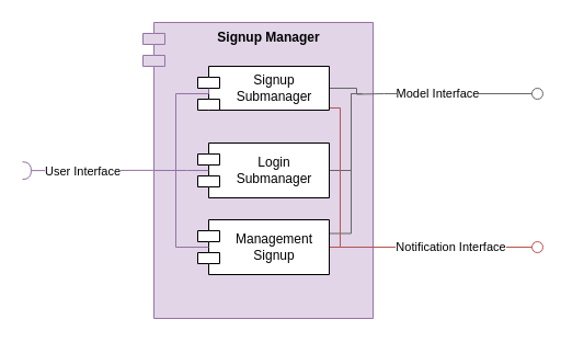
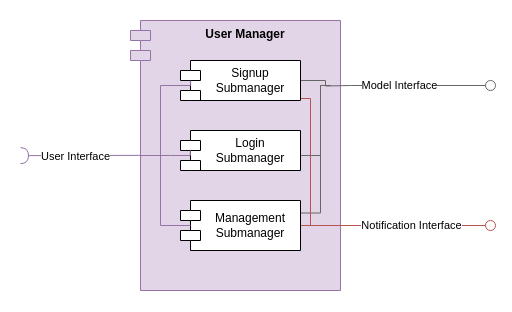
  <mxCell id="0" />
  <mxCell id="1" parent="0" />
  <mxCell id="2" value="" style="rounded=0;orthogonalLoop=1;jettySize=auto;html=1;endArrow=halfCircle;endFill=0;endSize=6;strokeWidth=1;sketch=0;fillColor=#e1d5e7;strokeColor=#9673a6;" edge="1" parent="1"><mxGeometry relative="1" as="geometry"><mxPoint x="140" y="154.86" as="sourcePoint" /><mxPoint x="20" y="155.15" as="targetPoint" /></mxGeometry></mxCell>
  <mxCell id="3" value="User Interface" style="edgeLabel;html=1;align=center;verticalAlign=middle;resizable=0;points=[];" connectable="0" vertex="1" parent="2"><mxGeometry x="0.377" relative="1" as="geometry"><mxPoint x="17" as="offset" /></mxGeometry></mxCell>
- <mxCell id="4" value="&lt;b&gt;Signup Manager&lt;/b&gt;" style="shape=module;align=left;spacingLeft=20;align=center;verticalAlign=top;whiteSpace=wrap;html=1;fillColor=#e1d5e7;strokeColor=#9673a6;" vertex="1" parent="1"><mxGeometry x="130" y="20" width="210" height="270" as="geometry" /></mxCell>
+ <mxCell id="4" value="&lt;b&gt;User Manager&lt;/b&gt;" style="shape=module;align=left;spacingLeft=20;align=center;verticalAlign=top;whiteSpace=wrap;html=1;fillColor=#e1d5e7;strokeColor=#9673a6;" vertex="1" parent="1"><mxGeometry x="130" y="20" width="210" height="270" as="geometry" /></mxCell>
  <mxCell id="5" style="edgeStyle=orthogonalEdgeStyle;rounded=0;orthogonalLoop=1;jettySize=auto;html=1;exitX=1;exitY=0.25;exitDx=0;exitDy=0;entryX=0;entryY=0.5;entryDx=0;entryDy=0;fillColor=#f5f5f5;strokeColor=#666666;endArrow=none;endFill=0;" edge="1" parent="1" source="7"><mxGeometry relative="1" as="geometry"><Array as="points"><mxPoint x="320" y="213" /><mxPoint x="320" y="85" /></Array><mxPoint x="330" y="85" as="targetPoint" /></mxGeometry></mxCell>
  <mxCell id="6" style="edgeStyle=orthogonalEdgeStyle;rounded=0;orthogonalLoop=1;jettySize=auto;html=1;fillColor=#f8cecc;strokeColor=#b85450;endArrow=none;endFill=0;" edge="1" parent="1" source="7"><mxGeometry relative="1" as="geometry"><mxPoint x="351" y="225" as="targetPoint" /></mxGeometry></mxCell>
- <mxCell id="7" value="Management&lt;div&gt;Signup&lt;/div&gt;" style="shape=module;align=left;spacingLeft=20;align=center;verticalAlign=middle;whiteSpace=wrap;html=1;" vertex="1" parent="1"><mxGeometry x="180" y="200" width="120" height="50" as="geometry" /></mxCell>
+ <mxCell id="7" value="Management&lt;div&gt;Submanager&lt;/div&gt;" style="shape=module;align=left;spacingLeft=20;align=center;verticalAlign=middle;whiteSpace=wrap;html=1;" vertex="1" parent="1"><mxGeometry x="180" y="200" width="120" height="50" as="geometry" /></mxCell>
  <mxCell id="8" style="edgeStyle=orthogonalEdgeStyle;rounded=0;orthogonalLoop=1;jettySize=auto;html=1;exitX=1;exitY=0.5;exitDx=0;exitDy=0;entryX=0;entryY=0.5;entryDx=0;entryDy=0;endArrow=none;endFill=0;fillColor=#f5f5f5;strokeColor=#666666;" edge="1" parent="1" source="9"><mxGeometry relative="1" as="geometry"><Array as="points"><mxPoint x="320" y="155" /><mxPoint x="320" y="85" /></Array><mxPoint x="330" y="85" as="targetPoint" /></mxGeometry></mxCell>
- <mxCell id="9" value="Login&lt;div&gt;Submanager&lt;/div&gt;" style="shape=module;align=left;spacingLeft=20;align=center;verticalAlign=middle;whiteSpace=wrap;html=1;" vertex="1" parent="1"><mxGeometry x="180" y="130" width="120" height="50" as="geometry" /></mxCell>
+ <mxCell id="9" value="Login&lt;div&gt;Submanager&lt;/div&gt;" style="shape=module;align=left;spacingLeft=20;align=center;verticalAlign=middle;whiteSpace=wrap;html=1;" vertex="1" parent="1"><mxGeometry x="180" y="130" width="120" height="40" as="geometry" /></mxCell>
  <mxCell id="10" style="edgeStyle=orthogonalEdgeStyle;rounded=0;orthogonalLoop=1;jettySize=auto;html=1;exitX=1;exitY=0.5;exitDx=0;exitDy=0;endArrow=none;endFill=0;fillColor=#f5f5f5;strokeColor=#666666;" edge="1" parent="1" source="12"><mxGeometry relative="1" as="geometry"><Array as="points" /><mxPoint x="350" y="85" as="targetPoint" /></mxGeometry></mxCell>
  <mxCell id="11" style="edgeStyle=orthogonalEdgeStyle;rounded=0;orthogonalLoop=1;jettySize=auto;html=1;exitX=1;exitY=0.75;exitDx=0;exitDy=0;fillColor=#f8cecc;strokeColor=#b85450;endArrow=none;endFill=0;" edge="1" parent="1" source="12"><mxGeometry relative="1" as="geometry"><mxPoint x="350" y="225" as="targetPoint" /><Array as="points"><mxPoint x="310" y="98" /><mxPoint x="310" y="225" /></Array></mxGeometry></mxCell>
  <mxCell id="12" value="Signup&lt;div&gt;Submanager&lt;/div&gt;" style="shape=module;align=left;spacingLeft=20;align=center;verticalAlign=middle;whiteSpace=wrap;html=1;" vertex="1" parent="1"><mxGeometry x="180" y="60" width="120" height="40" as="geometry" /></mxCell>
  <mxCell id="13" value="" style="ellipse;whiteSpace=wrap;html=1;align=center;aspect=fixed;fillColor=none;strokeColor=none;resizable=0;perimeter=centerPerimeter;rotatable=0;allowArrows=0;points=[];outlineConnect=1;" vertex="1" parent="1"><mxGeometry x="454" y="80" width="10" height="10" as="geometry" /></mxCell>
  <mxCell id="14" value="" style="ellipse;whiteSpace=wrap;html=1;align=center;aspect=fixed;fillColor=none;strokeColor=none;resizable=0;perimeter=centerPerimeter;rotatable=0;allowArrows=0;points=[];outlineConnect=1;" vertex="1" parent="1"><mxGeometry x="454" y="220" width="10" height="10" as="geometry" /></mxCell>
  <mxCell id="15" value="" style="rounded=0;orthogonalLoop=1;jettySize=auto;html=1;endArrow=oval;endFill=0;sketch=0;sourcePerimeterSpacing=0;targetPerimeterSpacing=0;endSize=10;exitX=1;exitY=0.862;exitDx=0;exitDy=0;exitPerimeter=0;fillColor=#f5f5f5;strokeColor=#666666;" edge="1" parent="1"><mxGeometry relative="1" as="geometry"><mxPoint x="350" y="85" as="sourcePoint" /><mxPoint x="490" y="85" as="targetPoint" /></mxGeometry></mxCell>
  <mxCell id="16" value="Model Interface" style="edgeLabel;html=1;align=center;verticalAlign=middle;resizable=0;points=[];" connectable="0" vertex="1" parent="15"><mxGeometry x="-0.343" relative="1" as="geometry"><mxPoint x="2" y="-1" as="offset" /></mxGeometry></mxCell>
  <mxCell id="17" value="" style="rounded=0;orthogonalLoop=1;jettySize=auto;html=1;endArrow=oval;endFill=0;sketch=0;sourcePerimeterSpacing=0;targetPerimeterSpacing=0;endSize=10;exitX=1;exitY=0.862;exitDx=0;exitDy=0;exitPerimeter=0;fillColor=#f8cecc;strokeColor=#b85450;" edge="1" parent="1"><mxGeometry relative="1" as="geometry"><mxPoint x="350" y="225" as="sourcePoint" /><mxPoint x="490" y="225" as="targetPoint" /></mxGeometry></mxCell>
  <mxCell id="18" value="Notification Interface" style="edgeLabel;html=1;align=center;verticalAlign=middle;resizable=0;points=[];" connectable="0" vertex="1" parent="17"><mxGeometry x="-0.343" relative="1" as="geometry"><mxPoint x="14" y="-1" as="offset" /></mxGeometry></mxCell>
  <mxCell id="19" style="edgeStyle=orthogonalEdgeStyle;rounded=0;orthogonalLoop=1;jettySize=auto;html=1;exitX=0;exitY=0.5;exitDx=10;exitDy=0;exitPerimeter=0;entryX=0.084;entryY=0.508;entryDx=0;entryDy=0;entryPerimeter=0;endArrow=none;endFill=0;fillColor=#e1d5e7;strokeColor=#9673a6;" edge="1" parent="1" source="4" target="12"><mxGeometry relative="1" as="geometry"><Array as="points"><mxPoint x="160" y="155" /><mxPoint x="160" y="85" /></Array></mxGeometry></mxCell>
  <mxCell id="20" style="edgeStyle=orthogonalEdgeStyle;rounded=0;orthogonalLoop=1;jettySize=auto;html=1;exitX=0;exitY=0.5;exitDx=10;exitDy=0;exitPerimeter=0;entryX=0.082;entryY=0.5;entryDx=0;entryDy=0;entryPerimeter=0;endArrow=none;endFill=0;fillColor=#e1d5e7;strokeColor=#9673a6;" edge="1" parent="1" source="4" target="9"><mxGeometry relative="1" as="geometry"><Array as="points"><mxPoint x="170" y="155" /><mxPoint x="170" y="155" /></Array></mxGeometry></mxCell>
  <mxCell id="21" style="edgeStyle=orthogonalEdgeStyle;rounded=0;orthogonalLoop=1;jettySize=auto;html=1;exitX=0;exitY=0.5;exitDx=10;exitDy=0;exitPerimeter=0;endArrow=none;endFill=0;fillColor=#e1d5e7;strokeColor=#9673a6;" edge="1" parent="1" source="4"><mxGeometry relative="1" as="geometry"><Array as="points"><mxPoint x="160" y="155" /><mxPoint x="160" y="225" /></Array><mxPoint x="190" y="225" as="targetPoint" /></mxGeometry></mxCell>
